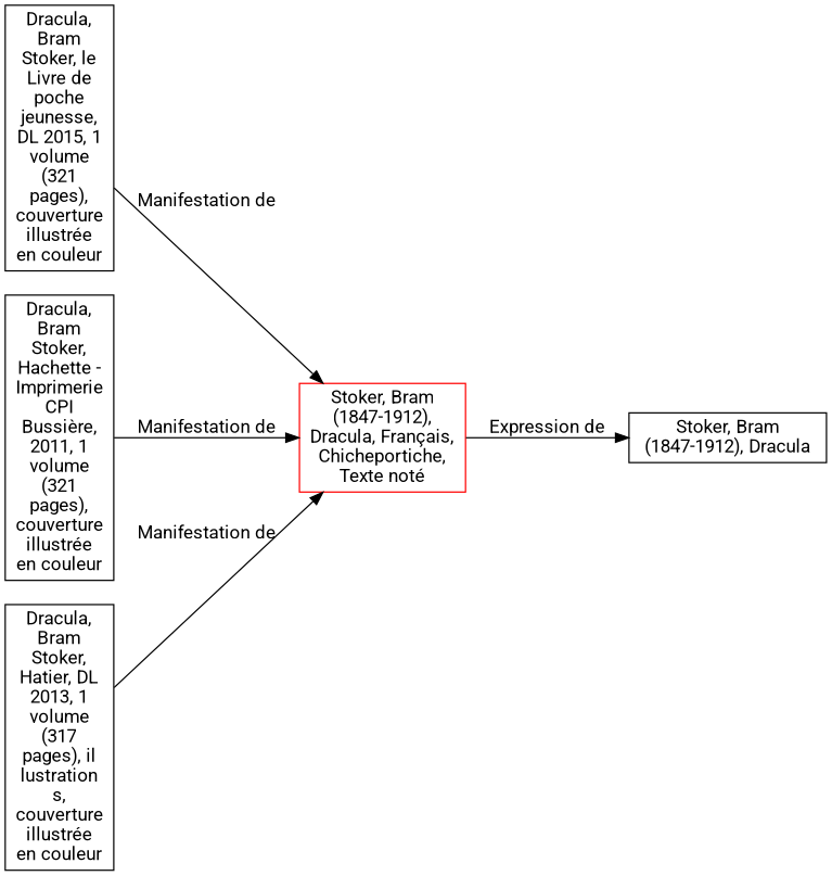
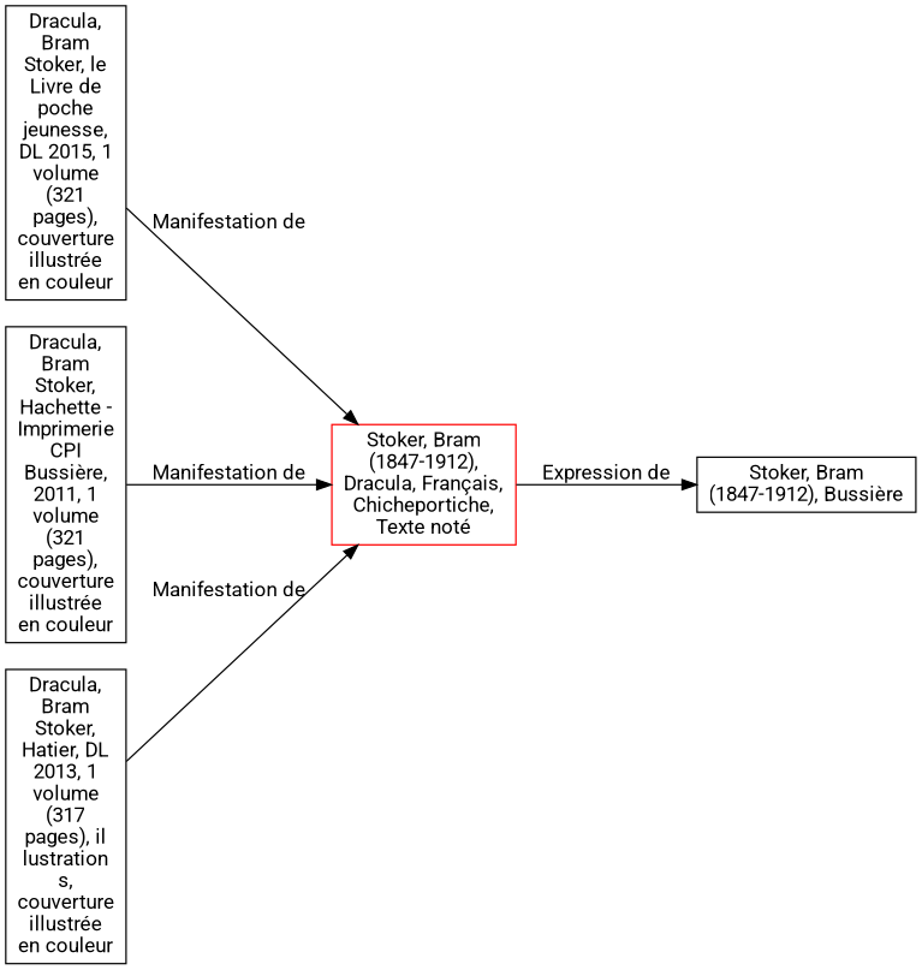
  digraph {
    rankdir=LR
    fontname=Roboto
    node [align=left shape=rect fontname=Roboto]
    edge [fontname=Roboto]
    n1 [color=red label="Stoker, Bram\n(1847-1912),\nDracula, Français,\nChicheportiche,\nTexte noté"]
-   n2 [label="Stoker, Bram\n(1847-1912), Dracula"]
+   n2 [label="Stoker, Bram\n(1847-1912), Bussière"]
    n3 [label="Dracula,\nBram\nStoker, le\nLivre de\npoche\njeunesse,\nDL 2015, 1\nvolume\n(321\npages),\ncouverture\nillustrée\nen couleur"]
    n4 [label="Dracula,\nBram\nStoker,\nHachette -\nImprimerie\nCPI\nBussière,\n2011, 1\nvolume\n(321\npages),\ncouverture\nillustrée\nen couleur"]
    n5 [label="Dracula,\nBram\nStoker,\nHatier, DL\n2013, 1\nvolume\n(317\npages), il\nlustration\ns,\ncouverture\nillustrée\nen couleur"]
    n1 -> n2 [label="Expression de"]
    n3 -> n1 [label="Manifestation de"]
    n4 -> n1 [label="Manifestation de"]
    n5 -> n1 [label="Manifestation de"]
  }
